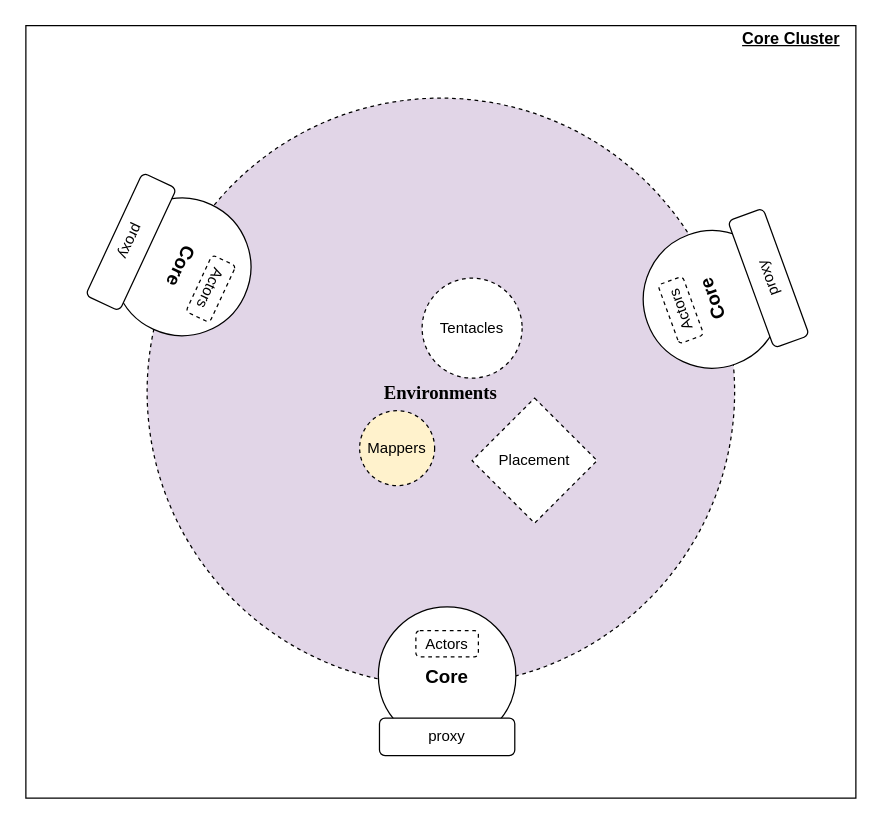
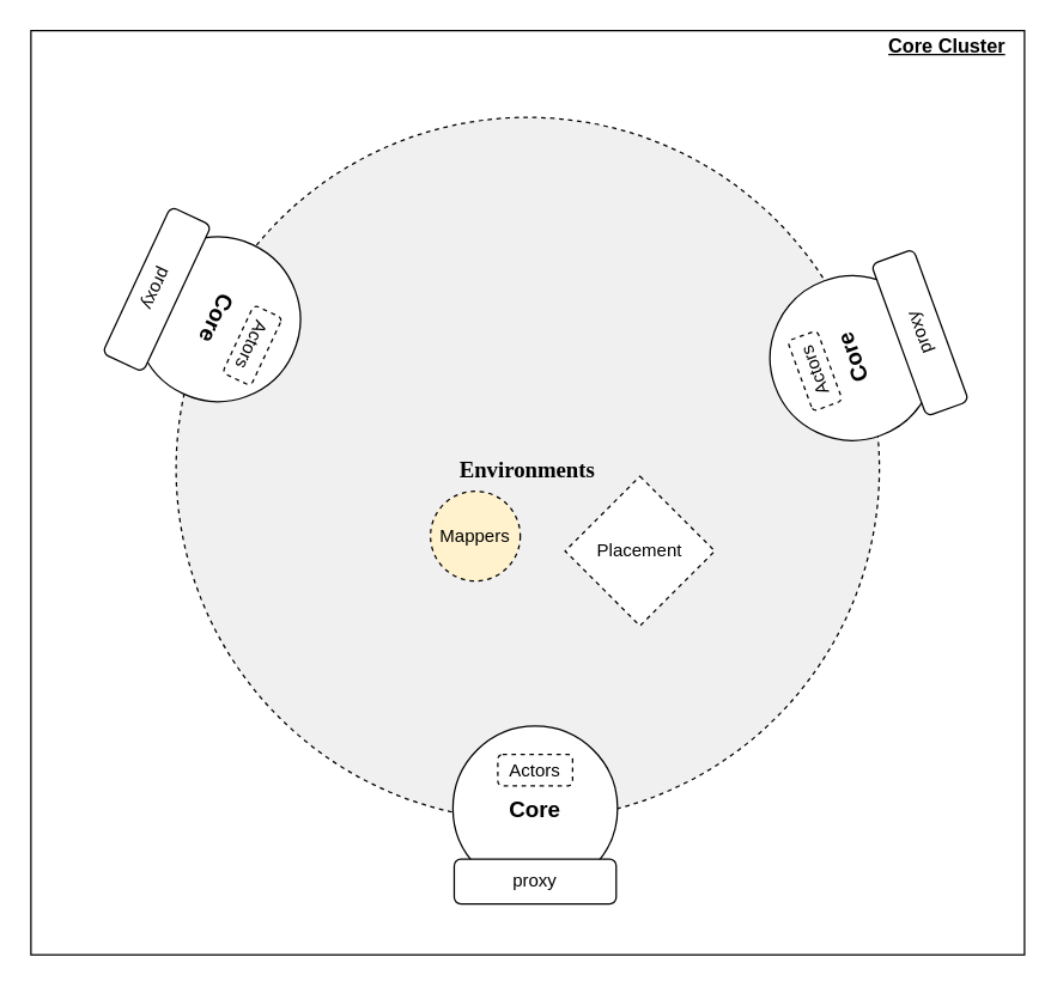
  <mxCell id="0" />
  <mxCell id="1" parent="0" />
  <mxCell id="2" value="" style="rounded=0;whiteSpace=wrap;html=1;strokeColor=#000000;fillColor=#FFFFFF;" vertex="1" parent="1"><mxGeometry x="20" y="20" width="664" height="618" as="geometry" /></mxCell>
- <mxCell id="3" value="&lt;pre&gt;&lt;b&gt;&lt;font style=&quot;font-size: 15px&quot; color=&quot;#000000&quot; face=&quot;Verdana&quot;&gt;Environments&lt;/font&gt;&lt;/b&gt;&lt;/pre&gt;" style="ellipse;whiteSpace=wrap;html=1;aspect=fixed;fillColor=#e1d5e7;strokeColor=#000000;dashed=1;" vertex="1" parent="1"><mxGeometry x="117" y="78" width="470" height="470" as="geometry" /></mxCell>
- <mxCell id="4" value="&lt;font color=&quot;#000000&quot;&gt;Tentacles&lt;/font&gt;" style="ellipse;whiteSpace=wrap;html=1;aspect=fixed;dashed=1;strokeColor=#000000;fillColor=#FFFFFF;" vertex="1" parent="1"><mxGeometry x="337" y="222" width="80" height="80" as="geometry" /></mxCell>
+ <mxCell id="3" value="&lt;pre&gt;&lt;b&gt;&lt;font style=&quot;font-size: 15px&quot; color=&quot;#000000&quot; face=&quot;Verdana&quot;&gt;Environments&lt;/font&gt;&lt;/b&gt;&lt;/pre&gt;" style="ellipse;whiteSpace=wrap;html=1;aspect=fixed;fillColor=#F0F0F0;strokeColor=#000000;dashed=1;" vertex="1" parent="1"><mxGeometry x="117" y="78" width="470" height="470" as="geometry" /></mxCell>
  <mxCell id="5" value="&lt;font color=&quot;#000000&quot;&gt;Mappers&lt;/font&gt;" style="ellipse;whiteSpace=wrap;html=1;aspect=fixed;dashed=1;strokeColor=#000000;fillColor=#fff2cc;" vertex="1" parent="1"><mxGeometry x="287" y="328" width="60" height="60" as="geometry" /></mxCell>
  <mxCell id="6" value="&lt;font color=&quot;#000000&quot;&gt;Placement&lt;/font&gt;" style="rhombus;whiteSpace=wrap;html=1;aspect=fixed;dashed=1;strokeColor=#000000;fillColor=#FFFFFF;" vertex="1" parent="1"><mxGeometry x="377" y="318" width="100" height="100" as="geometry" /></mxCell>
  <mxCell id="7" value="&lt;font color=&quot;#000000&quot; size=&quot;1&quot;&gt;&lt;b style=&quot;font-size: 13px&quot;&gt;&lt;u&gt;Core Cluster&lt;/u&gt;&lt;/b&gt;&lt;/font&gt;" style="text;html=1;align=center;verticalAlign=middle;resizable=0;points=[];autosize=1;strokeColor=none;" vertex="1" parent="1"><mxGeometry x="587" y="20" width="90" height="20" as="geometry" /></mxCell>
  <mxCell id="8" value="" style="group" vertex="1" connectable="0" parent="1"><mxGeometry x="302" y="485" width="110" height="119" as="geometry" /></mxCell>
  <mxCell id="9" value="&lt;font color=&quot;#000000&quot; size=&quot;1&quot;&gt;&lt;b style=&quot;font-size: 15px&quot;&gt;Core&lt;/b&gt;&lt;/font&gt;" style="ellipse;whiteSpace=wrap;html=1;aspect=fixed;strokeColor=#000000;fillColor=#FFFFFF;" vertex="1" parent="8"><mxGeometry width="110" height="110" as="geometry" /></mxCell>
  <mxCell id="10" value="&lt;span style=&quot;color: rgb(0 , 0 , 0) ; background-color: rgb(255 , 255 , 255)&quot;&gt;proxy&lt;/span&gt;" style="rounded=1;whiteSpace=wrap;html=1;strokeColor=#000000;fillColor=#FFFFFF;" vertex="1" parent="8"><mxGeometry x="0.88" y="89" width="108.25" height="30" as="geometry" /></mxCell>
  <mxCell id="11" value="&lt;font color=&quot;#000000&quot;&gt;Actors&lt;/font&gt;" style="rounded=1;whiteSpace=wrap;html=1;strokeColor=#000000;fillColor=#FFFFFF;dashed=1;" vertex="1" parent="8"><mxGeometry x="30" y="19" width="50" height="21" as="geometry" /></mxCell>
  <mxCell id="12" value="" style="group;rotation=-110;" vertex="1" connectable="0" parent="1"><mxGeometry x="517" y="178" width="110" height="119" as="geometry" /></mxCell>
  <mxCell id="13" value="&lt;font color=&quot;#000000&quot; size=&quot;1&quot;&gt;&lt;b style=&quot;font-size: 15px&quot;&gt;Core&lt;/b&gt;&lt;/font&gt;" style="ellipse;whiteSpace=wrap;html=1;aspect=fixed;strokeColor=#000000;fillColor=#FFFFFF;rotation=-110;" vertex="1" parent="12"><mxGeometry x="-3" y="6" width="110" height="110" as="geometry" /></mxCell>
  <mxCell id="14" value="&lt;span style=&quot;color: rgb(0 , 0 , 0) ; background-color: rgb(255 , 255 , 255)&quot;&gt;proxy&lt;/span&gt;" style="rounded=1;whiteSpace=wrap;html=1;strokeColor=#000000;fillColor=#FFFFFF;rotation=-110;" vertex="1" parent="12"><mxGeometry x="43" y="29" width="108.25" height="30" as="geometry" /></mxCell>
  <mxCell id="15" value="&lt;font color=&quot;#000000&quot;&gt;Actors&lt;/font&gt;" style="rounded=1;whiteSpace=wrap;html=1;strokeColor=#000000;fillColor=#FFFFFF;dashed=1;rotation=-110;" vertex="1" parent="12"><mxGeometry x="2" y="59" width="50" height="21" as="geometry" /></mxCell>
  <mxCell id="16" value="&lt;font color=&quot;#000000&quot; size=&quot;1&quot;&gt;&lt;b style=&quot;font-size: 15px&quot;&gt;Core&lt;/b&gt;&lt;/font&gt;" style="ellipse;whiteSpace=wrap;html=1;aspect=fixed;strokeColor=#000000;fillColor=#FFFFFF;rotation=115;" vertex="1" parent="1"><mxGeometry x="90" y="158" width="110" height="110" as="geometry" /></mxCell>
  <mxCell id="17" value="" style="group" vertex="1" connectable="0" parent="1"><mxGeometry x="67.656" y="137.607" width="120.426" height="119.988" as="geometry" /></mxCell>
  <mxCell id="18" value="&lt;span style=&quot;color: rgb(0 , 0 , 0) ; background-color: rgb(255 , 255 , 255)&quot;&gt;proxy&lt;/span&gt;" style="rounded=1;whiteSpace=wrap;html=1;strokeColor=#000000;fillColor=#FFFFFF;rotation=115;" vertex="1" parent="17"><mxGeometry x="-17.656" y="40.393" width="108.25" height="30" as="geometry" /></mxCell>
  <mxCell id="19" value="&lt;font color=&quot;#000000&quot;&gt;Actors&lt;/font&gt;" style="rounded=1;whiteSpace=wrap;html=1;strokeColor=#000000;fillColor=#FFFFFF;dashed=1;rotation=115;" vertex="1" parent="17"><mxGeometry x="75.344" y="82.393" width="50" height="21" as="geometry" /></mxCell>
